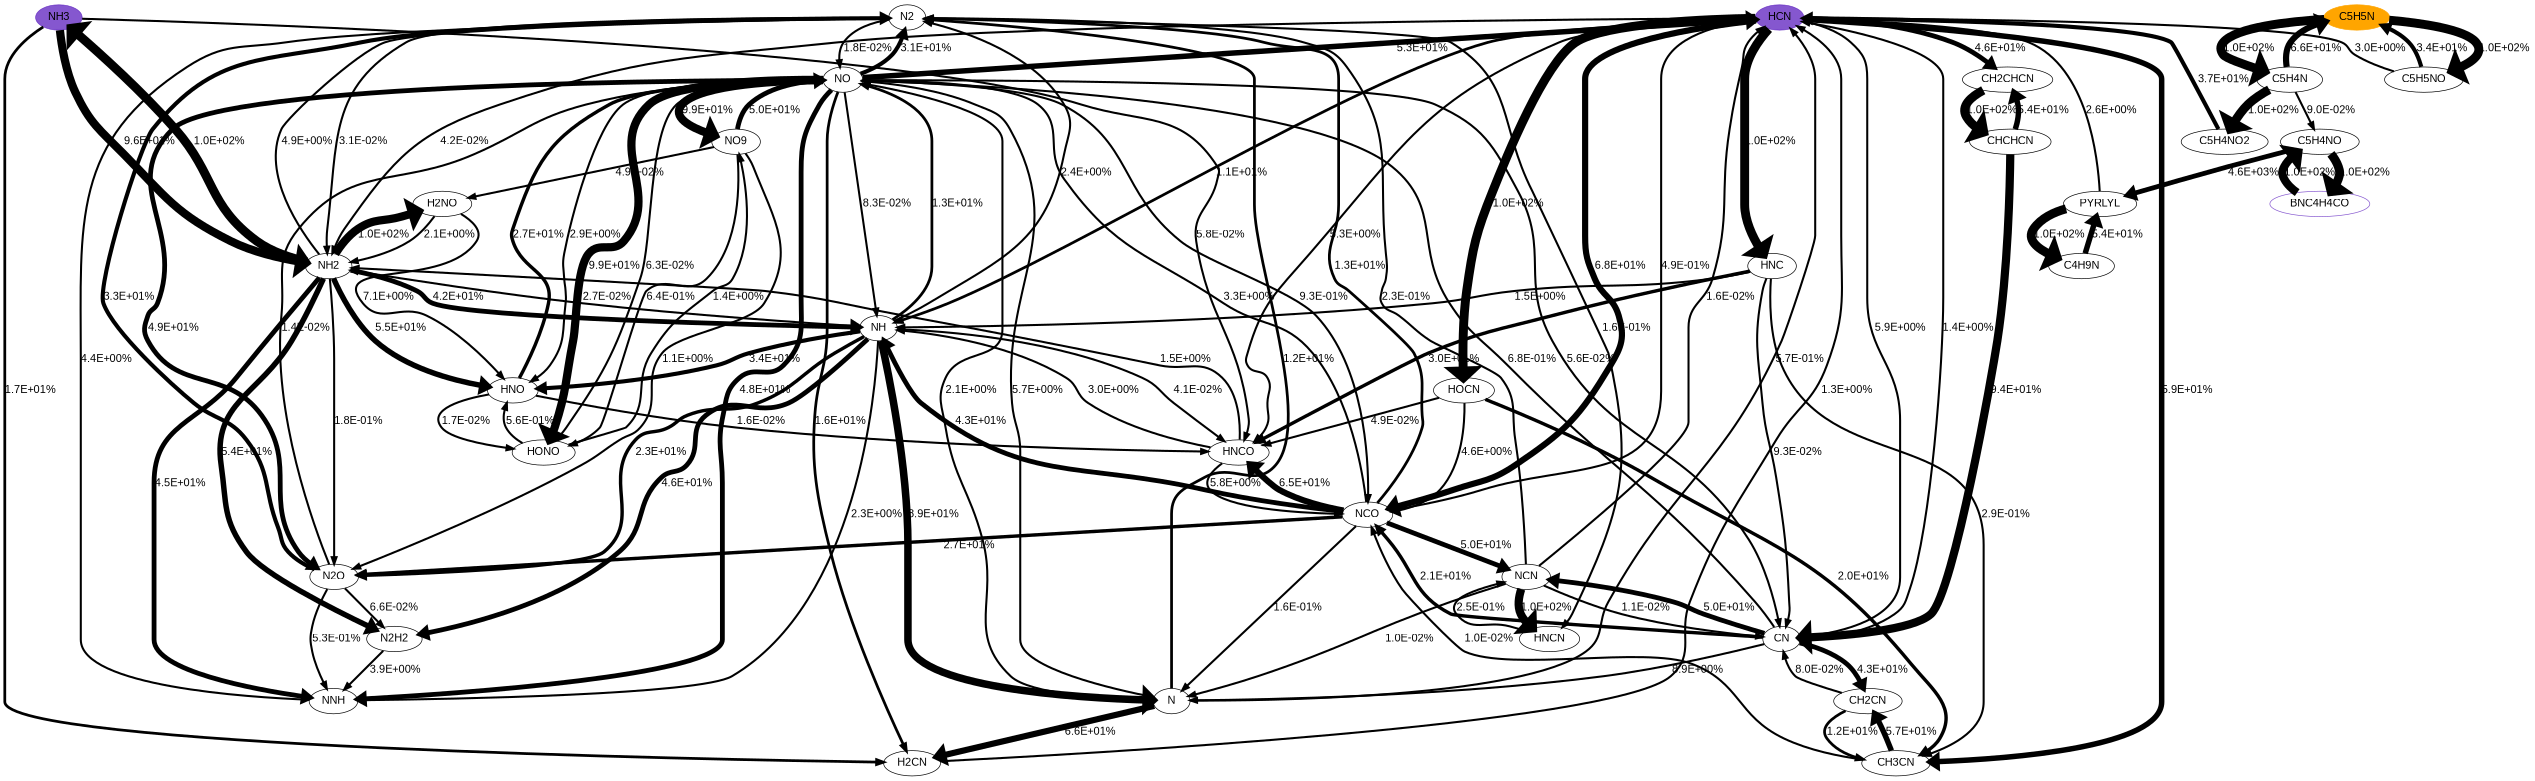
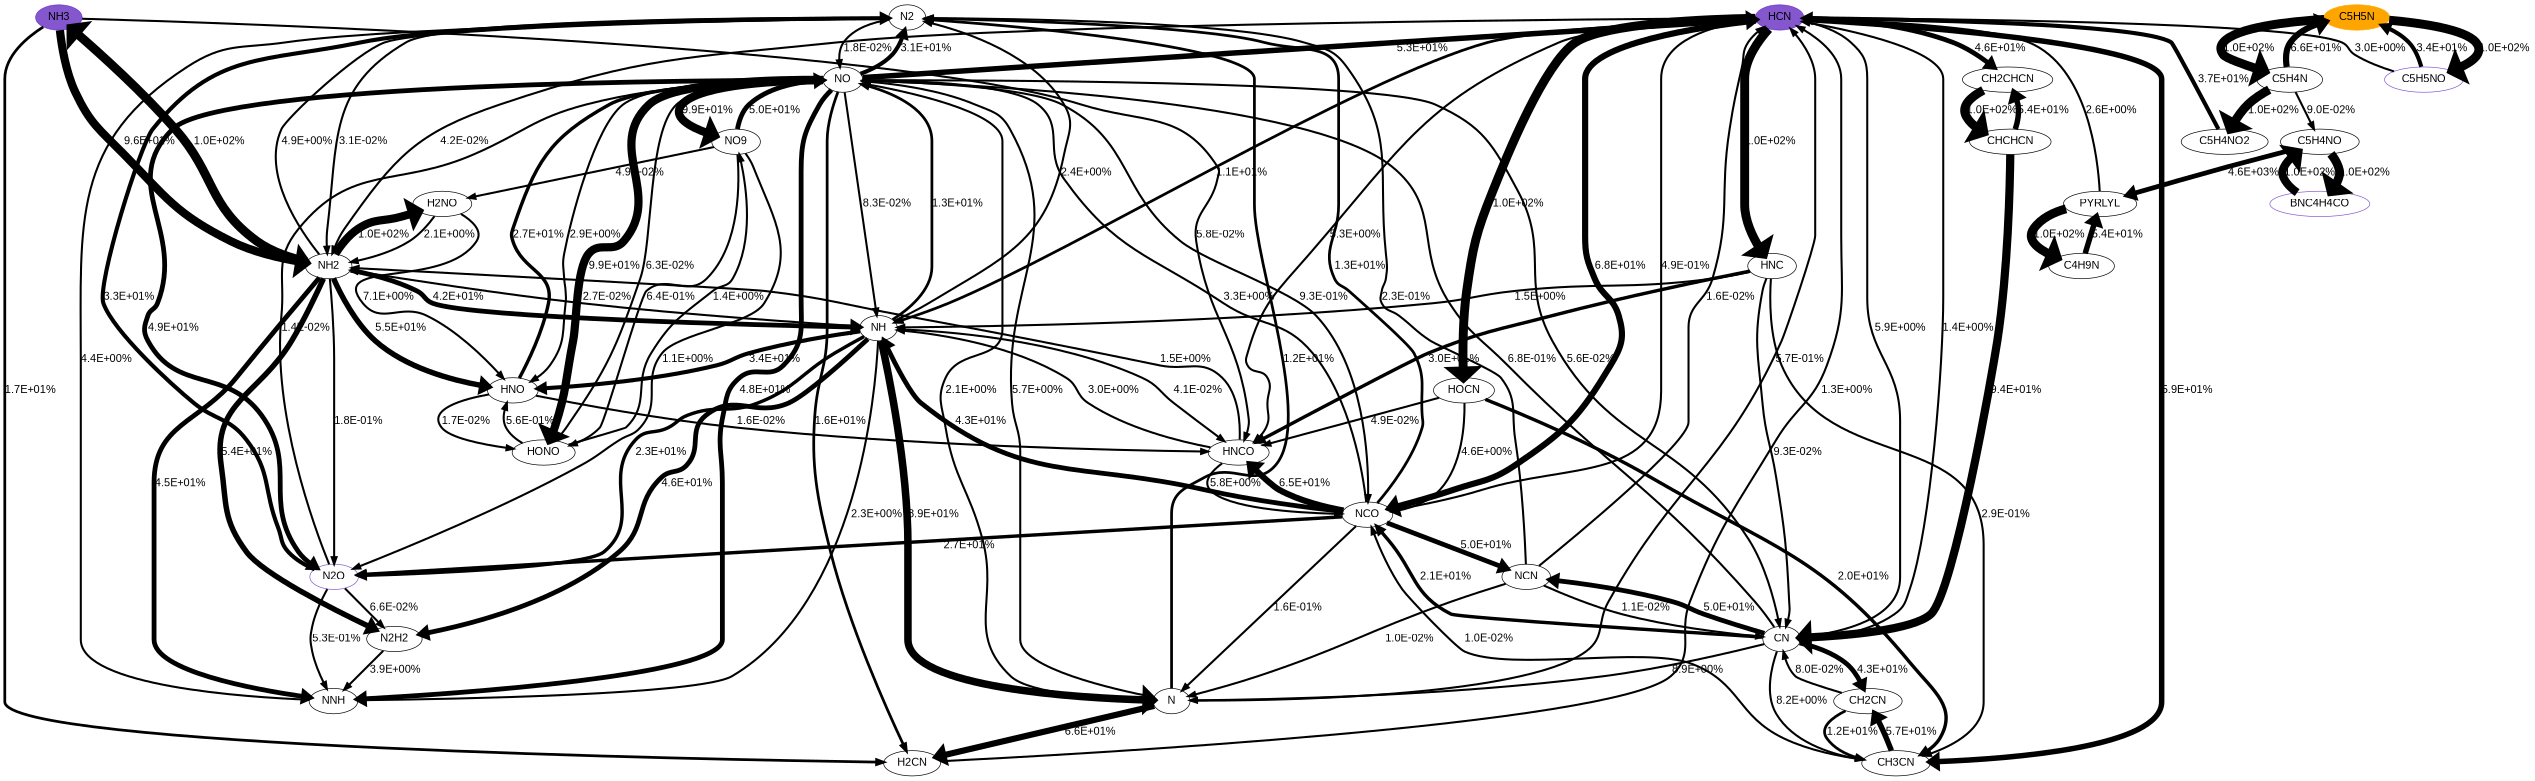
  digraph {
    b="0,0,1558,558"
    fontname="Liberation Sans"
    rankdir=TB
    splines=True
    node [fontname="Liberation Sans" fontsize=16]
    edge [fontcolor=black fontname="Liberation Sans" fontsize=16 penwidth=3]
    N2
    HCN [color="#500dbab1" fillcolor="#500dbab1" style=filled]
    C5H5N [color=orange fillcolor=orange style=filled]
    NH3 [color="#500dbab1" fillcolor="#500dbab1" style=filled]
    NO
    NH2
-   HNCN
    NH
    CN
    NCO
    HNCO
    CH3CN
    HNC
    CH2CHCN
    HOCN
    C5H4N
-   C5H5NO
+   C5H5NO [color="#500dbab1"]
    H2CN
    NNH
    HNO
    HONO
    N
-   N2O
+   N2O [color="#500dbab1"]
    n24 [label=NO9]
    N2H2
    H2NO
    NCN
    CH2CN
    CHCHCN
    C5H4NO
    C5H4NO2
    PYRLYL
    BNC4H4CO [color="#500dbab1"]
    n34 [label=C4H9N]
    subgraph sub_1 {
      rank=source
      N2
      HCN
      C5H5N
      NH3
    }
    N2 -> NO [label="1.8E-02%"]
    N2 -> NH2 [label="3.1E-02%"]
-   N2 -> HNCN [label="1.6E-01%"]
    HCN -> NH2 [label="4.2E-02%"]
    HCN -> NH [label="1.1E+01%" penwidth=4]
    HCN -> CN [label="5.9E+00%"]
    HCN -> NCO [label="6.8E+01%" penwidth=9]
    HCN -> HNCO [label="5.3E+00%"]
    HCN -> CH3CN [label="5.9E+01%" penwidth=8]
    HCN -> HNC [label="1.0E+02%" penwidth=13]
    HCN -> CH2CHCN [label="4.6E+01%" penwidth=7]
    HCN -> HOCN [label="1.0E+02%" penwidth=13]
    C5H5N -> C5H4N [label="1.0E+02%" penwidth=13]
    C5H5N -> C5H5NO [label="1.0E+02%" penwidth=13]
    NH3 -> NH2 [label="9.6E+01%" penwidth=12]
    NH3 -> HNCO [label="5.8E-02%"]
    NH3 -> H2CN [label="1.7E+01%" penwidth=4]
    NO -> N2 [label="3.1E+01%" penwidth=6]
    NO -> HCN [label="5.3E+01%" penwidth=8]
    NO -> NH [label="8.3E-02%"]
    NO -> CN [label="5.6E-02%"]
    NO -> NCO [label="9.3E-01%"]
    NO -> H2CN [label="1.6E+01%" penwidth=4]
    NO -> NNH [label="4.8E+01%" penwidth=7]
    NO -> HNO [label="2.9E+00%"]
    NO -> HONO [label="9.9E+01%" penwidth=12]
    NO -> N [label="2.1E+00%"]
    NO -> N2O [label="4.9E+01%" penwidth=7]
    NO -> n24 [label="9.9E+01%" penwidth=12]
    NH2 -> N2 [label="4.9E+00%"]
    NH2 -> NH3 [label="1.0E+02%" penwidth=13]
    NH2 -> NH [label="4.2E+01%" penwidth=7]
    NH2 -> NNH [label="4.5E+01%" penwidth=7]
    NH2 -> HNO [label="5.5E+01%" penwidth=8]
    NH2 -> N2O [label="1.8E-01%"]
    NH2 -> N2H2 [label="5.4E+01%" penwidth=8]
    NH2 -> H2NO [label="1.0E+02%" penwidth=12]
-   HNCN -> NCN [label="2.5E-01%"]
    NH -> N2 [label="2.4E+00%"]
    NH -> NO [label="1.3E+01%" penwidth=4]
    NH -> NH2 [label="2.7E-02%"]
    NH -> HNCO [label="4.1E-02%"]
    NH -> NNH [label="2.3E+00%"]
    NH -> HNO [label="3.4E+01%" penwidth=6]
    NH -> N [label="8.9E+01%" penwidth=11]
    NH -> N2O [label="2.3E+01%" penwidth=5]
    NH -> N2H2 [label="4.6E+01%" penwidth=7]
    CN -> HCN [label="1.4E+00%"]
    CN -> NO [label="6.8E-01%"]
    CN -> NCO [label="2.1E+01%" penwidth=5]
+   CN -> CH3CN [label="8.2E+00%"]
    CN -> N [label="8.9E+00%"]
    CN -> NCN [label="5.0E+01%" penwidth=7]
    CN -> CH2CN [label="4.3E+01%" penwidth=7]
    NCO -> N2 [label="1.3E+01%" penwidth=4]
    NCO -> HCN [label="4.9E-01%"]
    NCO -> NO [label="3.3E+00%"]
    NCO -> NH [label="4.3E+01%" penwidth=7]
    NCO -> HNCO [label="6.5E+01%" penwidth=9]
    NCO -> N [label="1.6E-01%"]
    NCO -> N2O [label="2.7E+01%" penwidth=5]
    NCO -> NCN [label="5.0E+01%" penwidth=7]
    HNCO -> NH2 [label="1.5E+00%"]
    HNCO -> NH [label="3.0E+00%"]
    HNCO -> NCO [label="5.8E+00%"]
    CH3CN -> NCO [label="1.0E-02%"]
    CH3CN -> CH2CN [label="5.7E+01%" penwidth=8]
    HNC -> NH [label="1.5E+00%"]
    HNC -> CN [label="9.3E-02%"]
    HNC -> HNCO [label="3.0E+01%" penwidth=5]
    HNC -> CH3CN [label="2.9E-01%"]
    CH2CHCN -> CHCHCN [label="1.0E+02%" penwidth=13]
    HOCN -> NCO [label="4.6E+00%"]
    HOCN -> HNCO [label="4.9E-02%"]
    HOCN -> CH3CN [label="2.0E+01%" penwidth=5]
    C5H4N -> C5H5N [label="6.6E+01%" penwidth=9]
    C5H4N -> C5H4NO [label="9.0E-02%"]
    C5H4N -> C5H4NO2 [label="1.0E+02%" penwidth=13]
    C5H5NO -> HCN [label="3.0E+00%"]
    C5H5NO -> C5H5N [label="3.4E+01%" penwidth=6]
    H2CN -> HCN [label="1.3E+00%"]
    NNH -> N2 [label="4.4E+00%"]
    HNO -> NO [label="2.7E+01%" penwidth=5]
    HNO -> HNCO [label="1.6E-02%"]
    HNO -> HONO [label="1.7E-02%"]
    HONO -> NO [label="6.3E-02%"]
    HONO -> HNO [label="5.6E-01%"]
    HONO -> n24 [label="1.4E+00%"]
    N -> N2 [label="1.2E+01%" penwidth=4]
    N -> HCN [label="5.7E-01%"]
    N -> NO [label="5.7E+00%"]
    N -> H2CN [label="6.6E+01%" penwidth=9]
    N2O -> N2 [label="3.3E+01%" penwidth=6]
    N2O -> NO [label="1.4E-02%"]
    N2O -> NNH [label="5.3E-01%"]
    N2O -> N2H2 [label="6.6E-02%"]
    n24 -> NO [label="5.0E+01%" penwidth=7]
    n24 -> HONO [label="6.4E-01%"]
    n24 -> N2O [label="1.1E+00%"]
    n24 -> H2NO [label="4.9E-02%"]
    N2H2 -> NNH [label="3.9E+00%"]
    H2NO -> NH2 [label="2.1E+00%"]
    H2NO -> HNO [label="7.1E+00%"]
    NCN -> N2 [label="2.3E-01%"]
    NCN -> HCN [label="1.6E-02%"]
-   NCN -> HNCN [label="1.0E+02%" penwidth=12]
    NCN -> CN [label="1.1E-02%"]
    NCN -> N [label="1.0E-02%"]
    CH2CN -> CN [label="8.0E-02%"]
    CH2CN -> CH3CN [label="1.2E+01%" penwidth=4]
    CHCHCN -> CN [label="9.4E+01%" penwidth=12]
    CHCHCN -> CH2CHCN [label="5.4E+01%" penwidth=8]
    C5H4NO -> PYRLYL [label="4.6E+03%" penwidth=7]
    C5H4NO -> BNC4H4CO [label="1.0E+02%" penwidth=13]
    C5H4NO2 -> HCN [label="3.7E+01%" penwidth=6]
    PYRLYL -> HCN [label="2.6E+00%"]
    PYRLYL -> n34 [label="1.0E+02%" penwidth=13]
    BNC4H4CO -> C5H4NO [label="1.0E+02%" penwidth=12]
    n34 -> PYRLYL [label="5.4E+01%" penwidth=8]
  }
